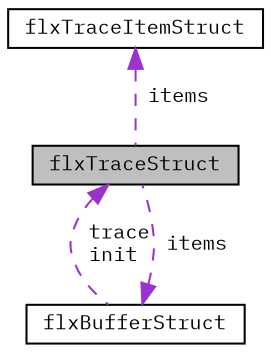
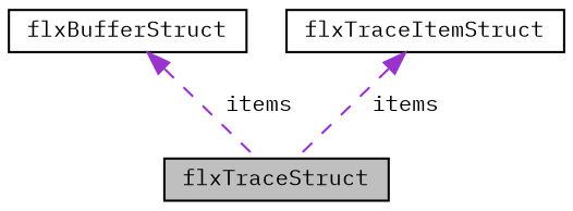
  digraph {
    fontname="IBM Plex Mono"
    node [color=black fillcolor=white fontname="IBM Plex Mono" fontsize=10 shape=record style=filled]
    edge [color=darkorchid3 dir=back fontname="IBM Plex Mono" fontsize=10 labelfontname=Helvetica labelfontsize=10 style=dashed]
    n1 [fillcolor=grey75 fontcolor=black height=0.2 label=flxTraceStruct width=0.4]
    n2 [height=0.2 label=flxBufferStruct width=0.4]
    n3 [height=0.2 label=flxTraceItemStruct width=0.4]
-   n1 -> n2 [label=" trace\ninit"]
    n2 -> n1 [label=" items"]
    n3 -> n1 [label=" items"]
  }
